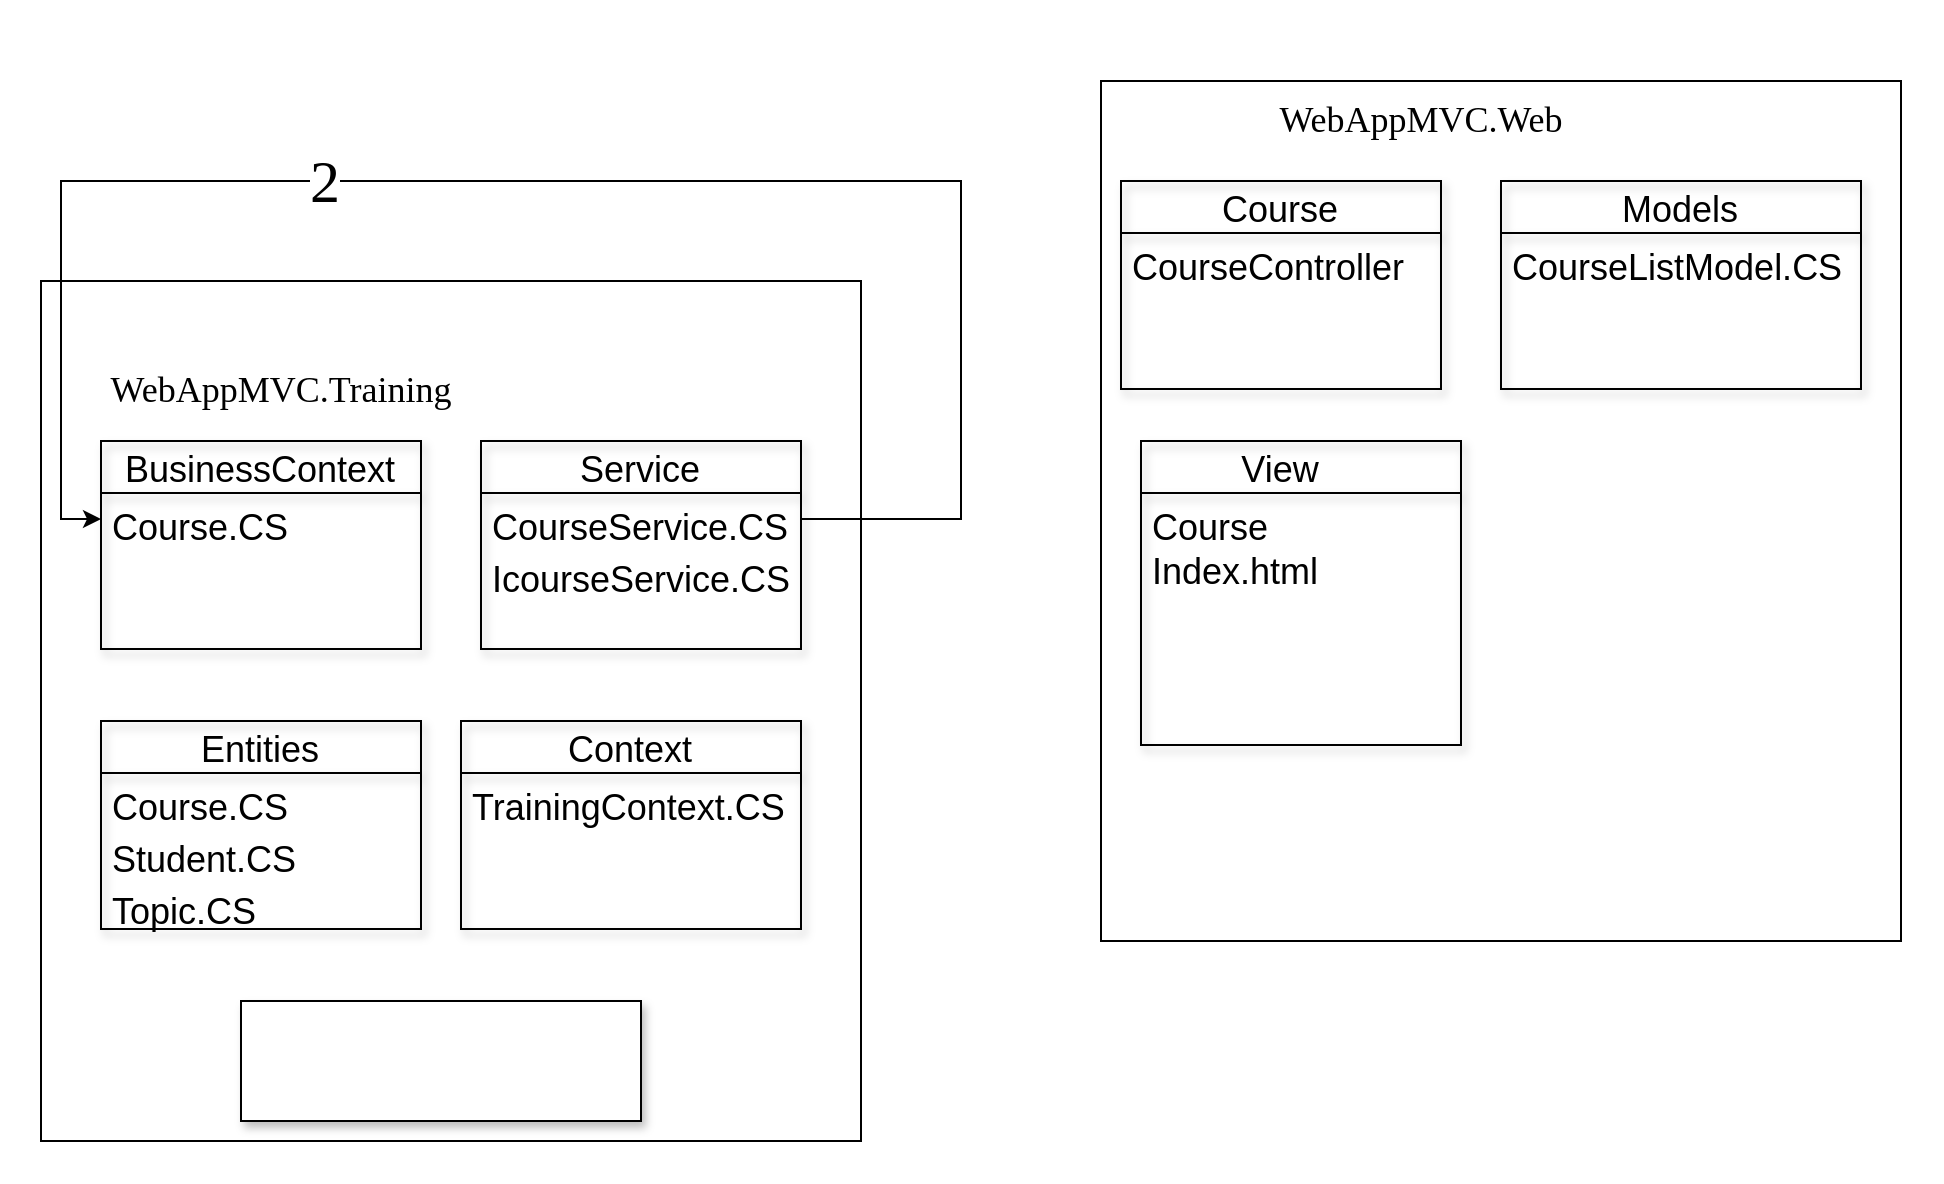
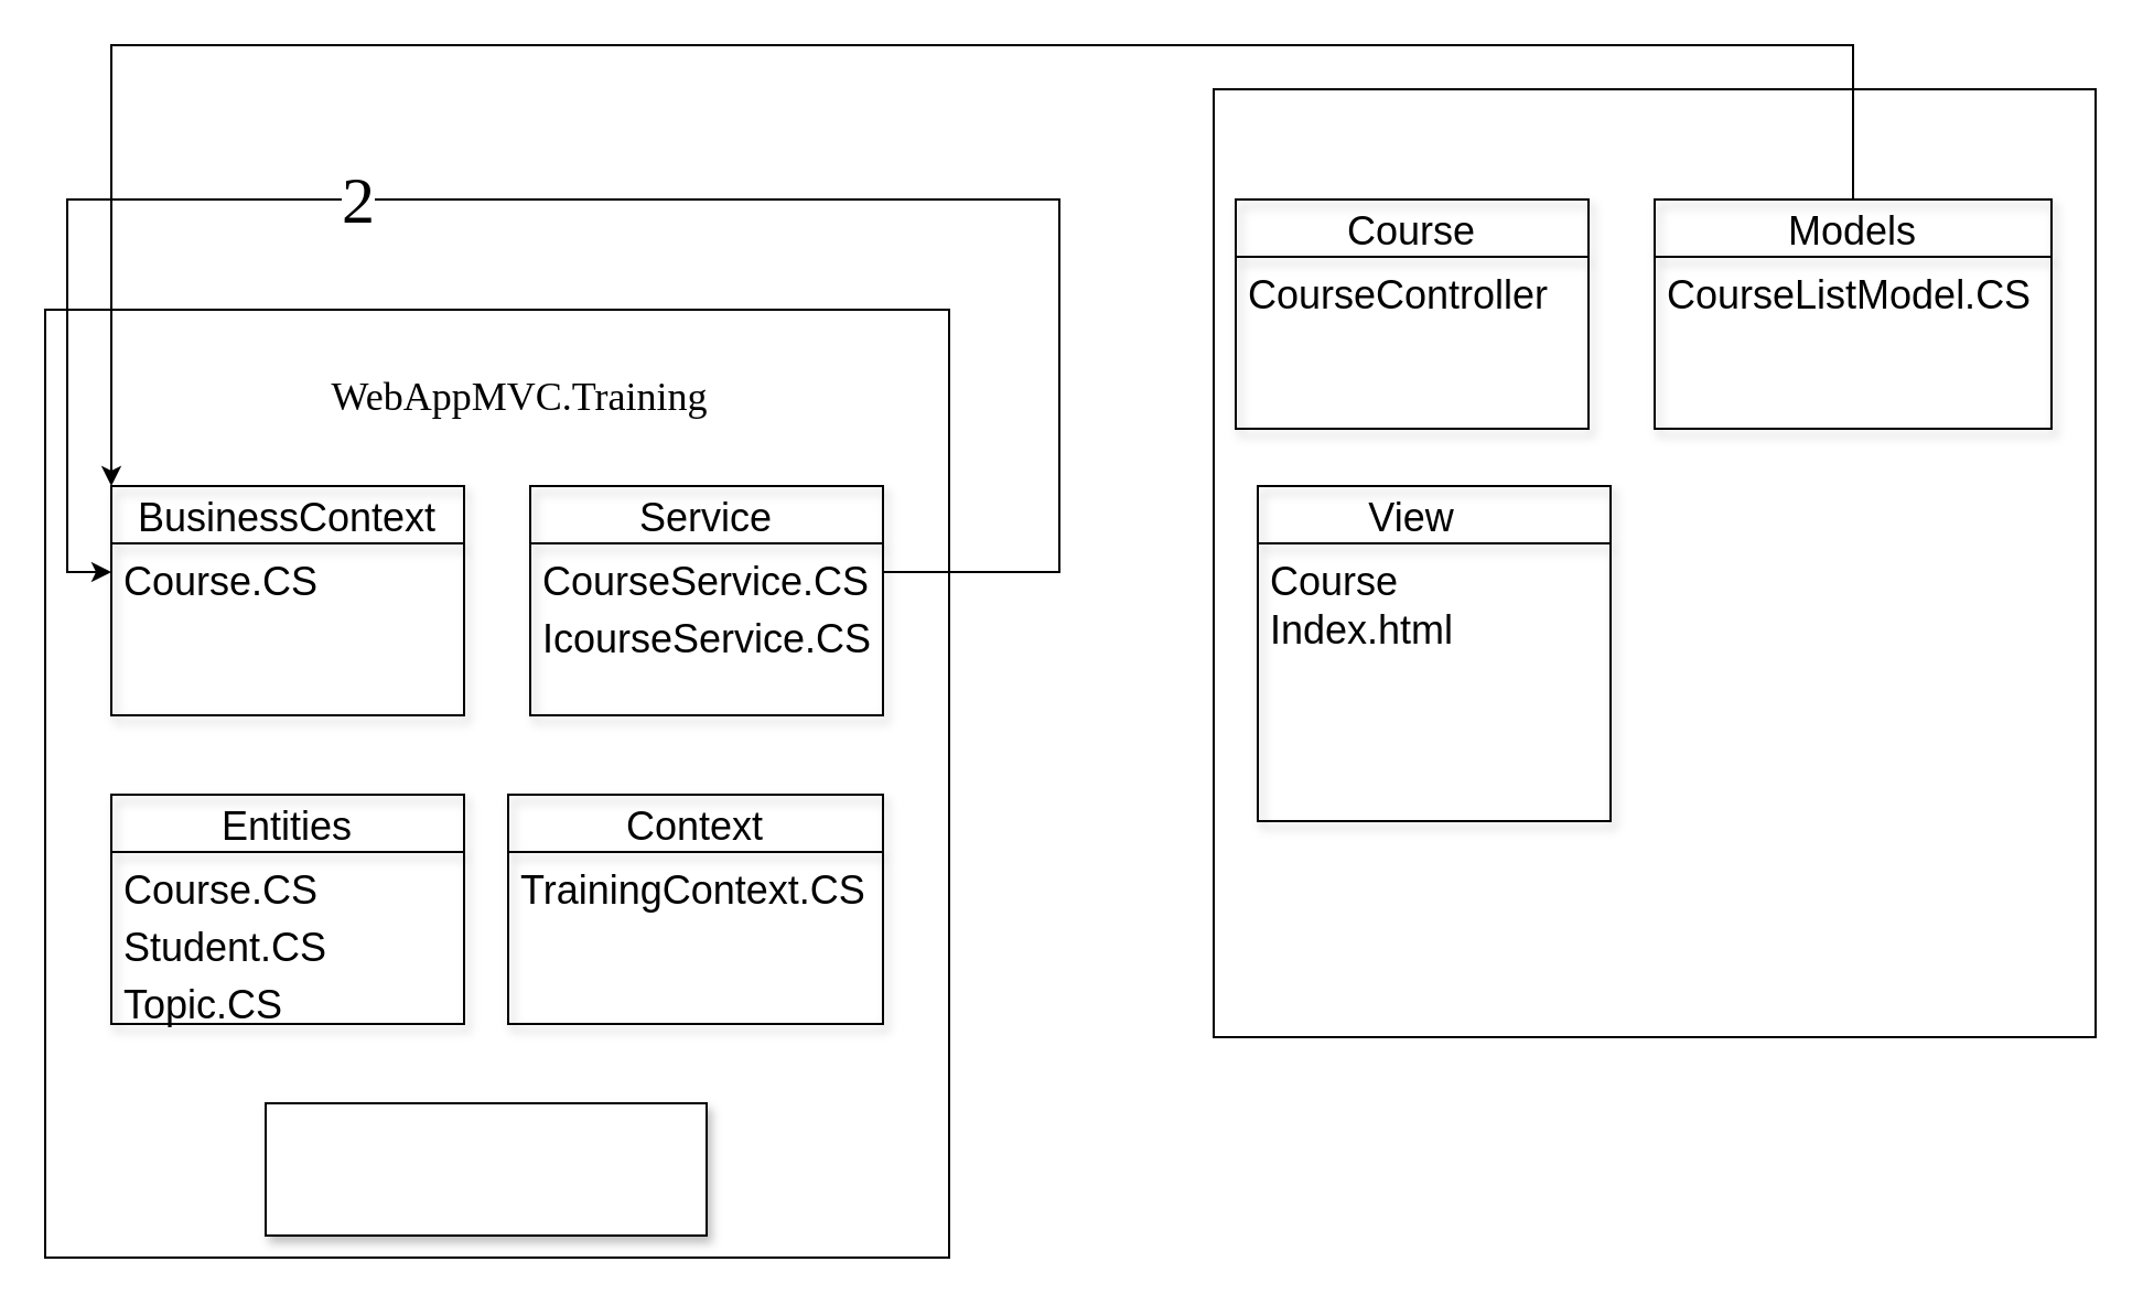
  <mxCell id="0" />
  <mxCell id="1" parent="0" />
  <mxCell id="2" value="" style="group;fontSize=18;" vertex="1" connectable="0" parent="1"><mxGeometry x="20" y="140" width="410" height="430" as="geometry" /></mxCell>
  <mxCell id="3" value="" style="rounded=0;whiteSpace=wrap;html=1;fontStyle=2;fontFamily=Times New Roman;strokeColor=#000000;fontSize=18;" vertex="1" parent="2"><mxGeometry width="410" height="430" as="geometry" /></mxCell>
  <mxCell id="4" value="BusinessContext" style="swimlane;fontStyle=0;childLayout=stackLayout;horizontal=1;startSize=26;fillColor=none;horizontalStack=0;resizeParent=1;resizeParentMax=0;resizeLast=0;collapsible=1;marginBottom=0;shadow=1;fontSize=18;" vertex="1" parent="2"><mxGeometry x="30" y="80" width="160" height="104" as="geometry" /></mxCell>
  <mxCell id="5" value="Course.CS&#10;" style="text;strokeColor=none;fillColor=none;align=left;verticalAlign=top;spacingLeft=4;spacingRight=4;overflow=hidden;rotatable=0;points=[[0,0.5],[1,0.5]];portConstraint=eastwest;fontSize=18;" vertex="1" parent="4"><mxGeometry y="26" width="160" height="26" as="geometry" /></mxCell>
  <mxCell id="6" value=" " style="text;strokeColor=none;fillColor=none;align=left;verticalAlign=top;spacingLeft=4;spacingRight=4;overflow=hidden;rotatable=0;points=[[0,0.5],[1,0.5]];portConstraint=eastwest;fontSize=18;" vertex="1" parent="4"><mxGeometry y="52" width="160" height="26" as="geometry" /></mxCell>
  <mxCell id="7" value=" " style="text;strokeColor=none;fillColor=none;align=left;verticalAlign=top;spacingLeft=4;spacingRight=4;overflow=hidden;rotatable=0;points=[[0,0.5],[1,0.5]];portConstraint=eastwest;fontSize=18;" vertex="1" parent="4"><mxGeometry y="78" width="160" height="26" as="geometry" /></mxCell>
- <mxCell id="8" value="&lt;font style=&quot;font-size: 18px;&quot;&gt;WebAppMVC.Training&lt;/font&gt;" style="text;html=1;resizable=0;autosize=1;align=center;verticalAlign=middle;points=[];fillColor=none;strokeColor=none;rounded=0;shadow=1;fontFamily=Times New Roman;fontSize=18;" vertex="1" parent="2"><mxGeometry x="25" y="40" width="190" height="30" as="geometry" /></mxCell>
+ <mxCell id="8" value="&lt;font style=&quot;font-size: 18px;&quot;&gt;WebAppMVC.Training&lt;/font&gt;" style="text;html=1;resizable=0;autosize=1;align=center;verticalAlign=middle;points=[];fillColor=none;strokeColor=none;rounded=0;shadow=1;fontFamily=Times New Roman;fontSize=18;" vertex="1" parent="2"><mxGeometry x="120" y="25" width="190" height="30" as="geometry" /></mxCell>
  <mxCell id="9" value="Service" style="swimlane;fontStyle=0;childLayout=stackLayout;horizontal=1;startSize=26;fillColor=none;horizontalStack=0;resizeParent=1;resizeParentMax=0;resizeLast=0;collapsible=1;marginBottom=0;shadow=1;fontSize=18;" vertex="1" parent="2"><mxGeometry x="220" y="80" width="160" height="104" as="geometry" /></mxCell>
  <mxCell id="10" value="CourseService.CS&#10;" style="text;strokeColor=none;fillColor=none;align=left;verticalAlign=top;spacingLeft=4;spacingRight=4;overflow=hidden;rotatable=0;points=[[0,0.5],[1,0.5]];portConstraint=eastwest;fontSize=18;" vertex="1" parent="9"><mxGeometry y="26" width="160" height="26" as="geometry" /></mxCell>
  <mxCell id="11" value="IcourseService.CS    " style="text;strokeColor=none;fillColor=none;align=left;verticalAlign=top;spacingLeft=4;spacingRight=4;overflow=hidden;rotatable=0;points=[[0,0.5],[1,0.5]];portConstraint=eastwest;fontSize=18;" vertex="1" parent="9"><mxGeometry y="52" width="160" height="26" as="geometry" /></mxCell>
  <mxCell id="12" value=" " style="text;strokeColor=none;fillColor=none;align=left;verticalAlign=top;spacingLeft=4;spacingRight=4;overflow=hidden;rotatable=0;points=[[0,0.5],[1,0.5]];portConstraint=eastwest;fontSize=18;" vertex="1" parent="9"><mxGeometry y="78" width="160" height="26" as="geometry" /></mxCell>
  <mxCell id="13" value="Entities" style="swimlane;fontStyle=0;childLayout=stackLayout;horizontal=1;startSize=26;fillColor=none;horizontalStack=0;resizeParent=1;resizeParentMax=0;resizeLast=0;collapsible=1;marginBottom=0;shadow=1;fontSize=18;" vertex="1" parent="2"><mxGeometry x="30" y="220" width="160" height="104" as="geometry" /></mxCell>
  <mxCell id="14" value="Course.CS&#10;" style="text;strokeColor=none;fillColor=none;align=left;verticalAlign=top;spacingLeft=4;spacingRight=4;overflow=hidden;rotatable=0;points=[[0,0.5],[1,0.5]];portConstraint=eastwest;fontSize=18;" vertex="1" parent="13"><mxGeometry y="26" width="160" height="26" as="geometry" /></mxCell>
  <mxCell id="15" value="Student.CS" style="text;strokeColor=none;fillColor=none;align=left;verticalAlign=top;spacingLeft=4;spacingRight=4;overflow=hidden;rotatable=0;points=[[0,0.5],[1,0.5]];portConstraint=eastwest;fontSize=18;" vertex="1" parent="13"><mxGeometry y="52" width="160" height="26" as="geometry" /></mxCell>
  <mxCell id="16" value="Topic.CS" style="text;strokeColor=none;fillColor=none;align=left;verticalAlign=top;spacingLeft=4;spacingRight=4;overflow=hidden;rotatable=0;points=[[0,0.5],[1,0.5]];portConstraint=eastwest;fontSize=18;" vertex="1" parent="13"><mxGeometry y="78" width="160" height="26" as="geometry" /></mxCell>
  <mxCell id="17" value="Context" style="swimlane;fontStyle=0;childLayout=stackLayout;horizontal=1;startSize=26;fillColor=none;horizontalStack=0;resizeParent=1;resizeParentMax=0;resizeLast=0;collapsible=1;marginBottom=0;shadow=1;fontSize=18;" vertex="1" parent="2"><mxGeometry x="210" y="220" width="170" height="104" as="geometry" /></mxCell>
  <mxCell id="18" value="TrainingContext.CS&#10;" style="text;strokeColor=none;fillColor=none;align=left;verticalAlign=top;spacingLeft=4;spacingRight=4;overflow=hidden;rotatable=0;points=[[0,0.5],[1,0.5]];portConstraint=eastwest;fontSize=18;" vertex="1" parent="17"><mxGeometry y="26" width="170" height="26" as="geometry" /></mxCell>
  <mxCell id="19" value=" " style="text;strokeColor=none;fillColor=none;align=left;verticalAlign=top;spacingLeft=4;spacingRight=4;overflow=hidden;rotatable=0;points=[[0,0.5],[1,0.5]];portConstraint=eastwest;fontSize=18;" vertex="1" parent="17"><mxGeometry y="52" width="170" height="26" as="geometry" /></mxCell>
  <mxCell id="20" value=" " style="text;strokeColor=none;fillColor=none;align=left;verticalAlign=top;spacingLeft=4;spacingRight=4;overflow=hidden;rotatable=0;points=[[0,0.5],[1,0.5]];portConstraint=eastwest;fontSize=18;" vertex="1" parent="17"><mxGeometry y="78" width="170" height="26" as="geometry" /></mxCell>
  <mxCell id="21" value="" style="rounded=0;whiteSpace=wrap;html=1;shadow=1;fontFamily=Times New Roman;strokeColor=#000000;fontSize=18;" vertex="1" parent="2"><mxGeometry x="100" y="360" width="200" height="60" as="geometry" /></mxCell>
  <mxCell id="22" style="edgeStyle=orthogonalEdgeStyle;rounded=0;orthogonalLoop=1;jettySize=auto;html=1;entryX=0;entryY=0.5;entryDx=0;entryDy=0;fontFamily=Times New Roman;fontSize=18;" edge="1" parent="2" source="10" target="5"><mxGeometry relative="1" as="geometry"><Array as="points"><mxPoint x="460" y="119" /><mxPoint x="460" y="-50" /><mxPoint x="10" y="-50" /><mxPoint x="10" y="119" /></Array></mxGeometry></mxCell>
  <mxCell id="23" value="2" style="edgeLabel;html=1;align=center;verticalAlign=middle;resizable=0;points=[];fontSize=30;fontFamily=Times New Roman;" vertex="1" connectable="0" parent="22"><mxGeometry x="0.279" y="-1" relative="1" as="geometry"><mxPoint as="offset" /></mxGeometry></mxCell>
  <mxCell id="24" value="" style="group" vertex="1" connectable="0" parent="1"><mxGeometry x="550" y="40" width="400" height="430" as="geometry" /></mxCell>
  <mxCell id="25" value="" style="rounded=0;whiteSpace=wrap;html=1;fontStyle=2;fontFamily=Times New Roman;strokeColor=#000000;fontSize=18;" vertex="1" parent="24"><mxGeometry width="400" height="430" as="geometry" /></mxCell>
  <mxCell id="26" value="Course" style="swimlane;fontStyle=0;childLayout=stackLayout;horizontal=1;startSize=26;fillColor=none;horizontalStack=0;resizeParent=1;resizeParentMax=0;resizeLast=0;collapsible=1;marginBottom=0;shadow=1;fontSize=18;" vertex="1" parent="24"><mxGeometry x="10" y="50" width="160" height="104" as="geometry" /></mxCell>
  <mxCell id="27" value="CourseController" style="text;strokeColor=none;fillColor=none;align=left;verticalAlign=top;spacingLeft=4;spacingRight=4;overflow=hidden;rotatable=0;points=[[0,0.5],[1,0.5]];portConstraint=eastwest;fontSize=18;" vertex="1" parent="26"><mxGeometry y="26" width="160" height="26" as="geometry" /></mxCell>
  <mxCell id="28" value=" " style="text;strokeColor=none;fillColor=none;align=left;verticalAlign=top;spacingLeft=4;spacingRight=4;overflow=hidden;rotatable=0;points=[[0,0.5],[1,0.5]];portConstraint=eastwest;fontSize=18;" vertex="1" parent="26"><mxGeometry y="52" width="160" height="26" as="geometry" /></mxCell>
  <mxCell id="29" value=" " style="text;strokeColor=none;fillColor=none;align=left;verticalAlign=top;spacingLeft=4;spacingRight=4;overflow=hidden;rotatable=0;points=[[0,0.5],[1,0.5]];portConstraint=eastwest;fontSize=18;" vertex="1" parent="26"><mxGeometry y="78" width="160" height="26" as="geometry" /></mxCell>
- <mxCell id="30" value="&lt;font style=&quot;font-size: 18px;&quot;&gt;WebAppMVC.Web&lt;/font&gt;" style="text;html=1;resizable=0;autosize=1;align=center;verticalAlign=middle;points=[];fillColor=none;strokeColor=none;rounded=0;shadow=1;fontFamily=Times New Roman;fontSize=18;" vertex="1" parent="24"><mxGeometry x="80" y="5" width="160" height="30" as="geometry" /></mxCell>
  <mxCell id="31" value="Models" style="swimlane;fontStyle=0;childLayout=stackLayout;horizontal=1;startSize=26;fillColor=none;horizontalStack=0;resizeParent=1;resizeParentMax=0;resizeLast=0;collapsible=1;marginBottom=0;shadow=1;fontSize=18;" vertex="1" parent="24"><mxGeometry x="200" y="50" width="180" height="104" as="geometry" /></mxCell>
  <mxCell id="32" value="CourseListModel.CS" style="text;strokeColor=none;fillColor=none;align=left;verticalAlign=top;spacingLeft=4;spacingRight=4;overflow=hidden;rotatable=0;points=[[0,0.5],[1,0.5]];portConstraint=eastwest;fontSize=18;" vertex="1" parent="31"><mxGeometry y="26" width="180" height="26" as="geometry" /></mxCell>
  <mxCell id="33" value=" " style="text;strokeColor=none;fillColor=none;align=left;verticalAlign=top;spacingLeft=4;spacingRight=4;overflow=hidden;rotatable=0;points=[[0,0.5],[1,0.5]];portConstraint=eastwest;fontSize=18;" vertex="1" parent="31"><mxGeometry y="52" width="180" height="26" as="geometry" /></mxCell>
  <mxCell id="34" value=" " style="text;strokeColor=none;fillColor=none;align=left;verticalAlign=top;spacingLeft=4;spacingRight=4;overflow=hidden;rotatable=0;points=[[0,0.5],[1,0.5]];portConstraint=eastwest;fontSize=18;" vertex="1" parent="31"><mxGeometry y="78" width="180" height="26" as="geometry" /></mxCell>
  <mxCell id="35" value="View    " style="swimlane;fontStyle=0;childLayout=stackLayout;horizontal=1;startSize=26;fillColor=none;horizontalStack=0;resizeParent=1;resizeParentMax=0;resizeLast=0;collapsible=1;marginBottom=0;shadow=1;fontSize=18;" vertex="1" parent="24"><mxGeometry x="20" y="180" width="160" height="152" as="geometry" /></mxCell>
  <mxCell id="36" value="Course&#10;Index.html&#10;" style="text;strokeColor=none;fillColor=none;align=left;verticalAlign=top;spacingLeft=4;spacingRight=4;overflow=hidden;rotatable=0;points=[[0,0.5],[1,0.5]];portConstraint=eastwest;fontSize=18;" vertex="1" parent="35"><mxGeometry y="26" width="160" height="74" as="geometry" /></mxCell>
  <mxCell id="37" value=" " style="text;strokeColor=none;fillColor=none;align=left;verticalAlign=top;spacingLeft=4;spacingRight=4;overflow=hidden;rotatable=0;points=[[0,0.5],[1,0.5]];portConstraint=eastwest;fontSize=18;" vertex="1" parent="35"><mxGeometry y="100" width="160" height="26" as="geometry" /></mxCell>
  <mxCell id="38" value=" " style="text;strokeColor=none;fillColor=none;align=left;verticalAlign=top;spacingLeft=4;spacingRight=4;overflow=hidden;rotatable=0;points=[[0,0.5],[1,0.5]];portConstraint=eastwest;fontSize=18;" vertex="1" parent="35"><mxGeometry y="126" width="160" height="26" as="geometry" /></mxCell>
+ <mxCell id="39" style="edgeStyle=orthogonalEdgeStyle;rounded=0;orthogonalLoop=1;jettySize=auto;html=1;entryX=0;entryY=0;entryDx=0;entryDy=0;fontFamily=Times New Roman;fontSize=30;fontColor=#CC0000;" edge="1" parent="1" source="31" target="4"><mxGeometry relative="1" as="geometry"><Array as="points"><mxPoint x="840" y="20" /><mxPoint x="50" y="20" /></Array></mxGeometry></mxCell>
